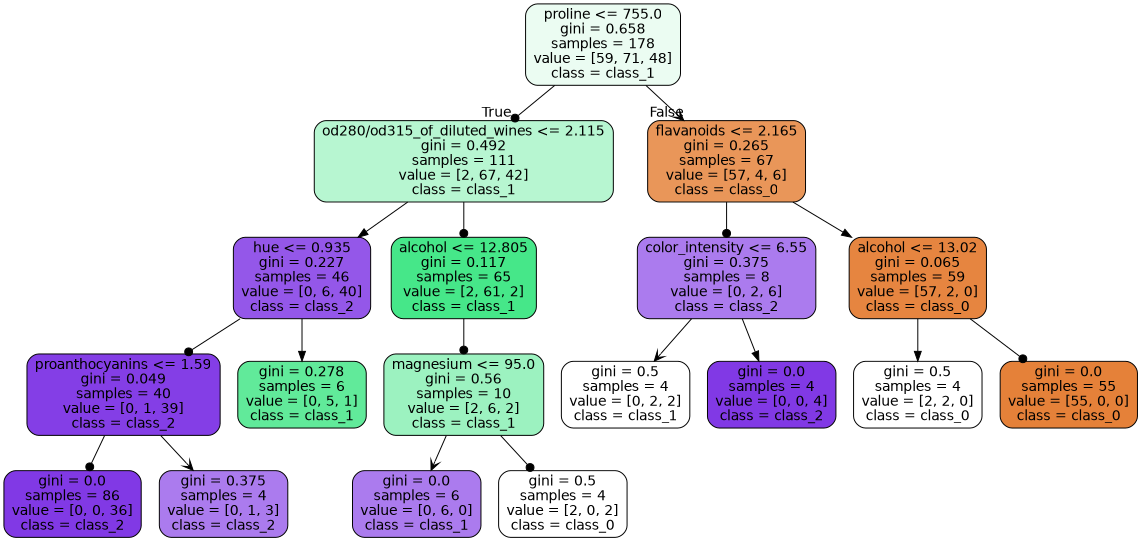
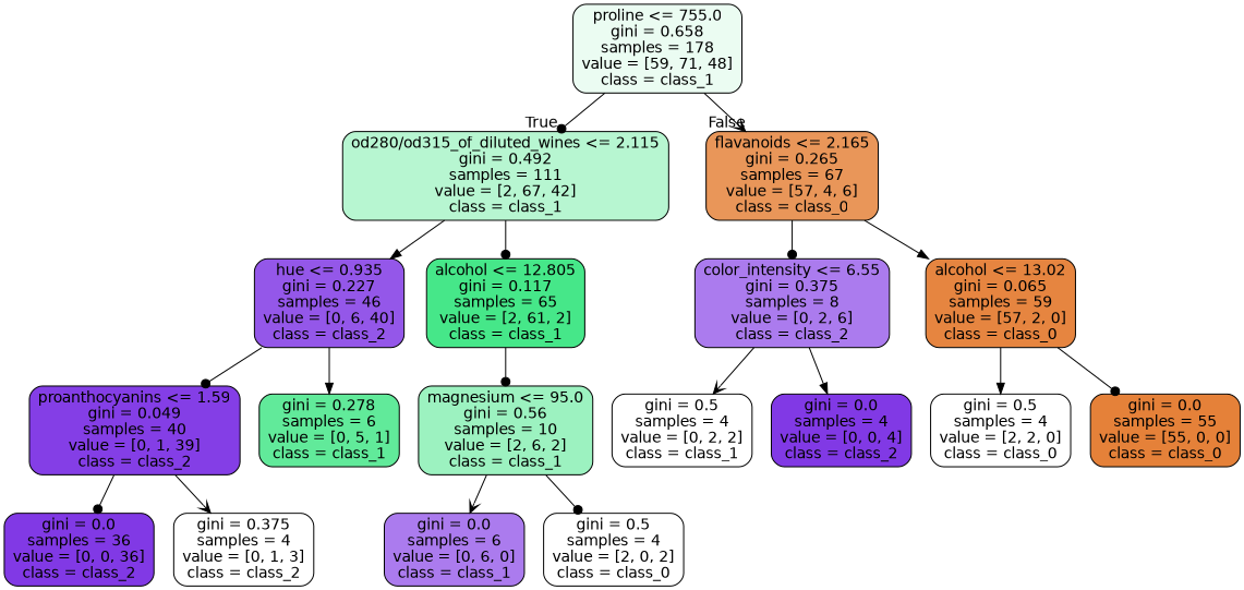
  digraph {
    node [color=black fillcolor="#ab7bee" fontname=helvetica shape=box style="filled, rounded"]
    edge [arrowhead=dot fontname=helvetica]
    n1 [fillcolor="#ebfcf2" label="proline <= 755.0\ngini = 0.658\nsamples = 178\nvalue = [59, 71, 48]\nclass = class_1"]
    n2 [fillcolor="#b7f6d1" label="od280/od315_of_diluted_wines <= 2.115\ngini = 0.492\nsamples = 111\nvalue = [2, 67, 42]\nclass = class_1"]
    n3 [fillcolor="#e99659" label="flavanoids <= 2.165\ngini = 0.265\nsamples = 67\nvalue = [57, 4, 6]\nclass = class_0"]
    n4 [fillcolor="#9457e9" label="hue <= 0.935\ngini = 0.227\nsamples = 46\nvalue = [0, 6, 40]\nclass = class_2"]
    n5 [fillcolor="#46e789" label="alcohol <= 12.805\ngini = 0.117\nsamples = 65\nvalue = [2, 61, 2]\nclass = class_1"]
    n6 [label="color_intensity <= 6.55\ngini = 0.375\nsamples = 8\nvalue = [0, 2, 6]\nclass = class_2"]
    n7 [fillcolor="#e68540" label="alcohol <= 13.02\ngini = 0.065\nsamples = 59\nvalue = [57, 2, 0]\nclass = class_0"]
    n8 [fillcolor="#843ee6" label="proanthocyanins <= 1.59\ngini = 0.049\nsamples = 40\nvalue = [0, 1, 39]\nclass = class_2"]
    n9 [fillcolor="#61ea9a" label="gini = 0.278\nsamples = 6\nvalue = [0, 5, 1]\nclass = class_1"]
    n10 [fillcolor="#9cf2c0" label="magnesium <= 95.0\ngini = 0.56\nsamples = 10\nvalue = [2, 6, 2]\nclass = class_1"]
-   n11 [fillcolor="#8139e5" label="gini = 0.0\nsamples = 86\nvalue = [0, 0, 36]\nclass = class_2"]
-   n12 [label="gini = 0.375\nsamples = 4\nvalue = [0, 1, 3]\nclass = class_2"]
+   n11 [fillcolor="#8139e5" label="gini = 0.0\nsamples = 36\nvalue = [0, 0, 36]\nclass = class_2"]
+   n12 [fillcolor="#ffffff" label="gini = 0.375\nsamples = 4\nvalue = [0, 1, 3]\nclass = class_2"]
    n13 [label="gini = 0.0\nsamples = 6\nvalue = [0, 6, 0]\nclass = class_1"]
    n14 [fillcolor="#ffffff" label="gini = 0.5\nsamples = 4\nvalue = [2, 0, 2]\nclass = class_0"]
    n15 [fillcolor="#ffffff" label="gini = 0.5\nsamples = 4\nvalue = [0, 2, 2]\nclass = class_1"]
    n16 [fillcolor="#8139e5" label="gini = 0.0\nsamples = 4\nvalue = [0, 0, 4]\nclass = class_2"]
    n17 [fillcolor="#ffffff" label="gini = 0.5\nsamples = 4\nvalue = [2, 2, 0]\nclass = class_0"]
    n18 [fillcolor="#e58139" label="gini = 0.0\nsamples = 55\nvalue = [55, 0, 0]\nclass = class_0"]
    n1 -> n2 [headlabel=True labelangle=45 labeldistance=2.5]
    n1 -> n3 [arrowhead=vee headlabel=False labelangle=-45 labeldistance=2.5]
    n2 -> n4 [arrowhead=normal]
    n2 -> n5
    n3 -> n6
    n3 -> n7 [arrowhead=normal]
    n4 -> n8
    n4 -> n9 [arrowhead=normal]
    n5 -> n10
    n6 -> n15 [arrowhead=vee]
    n6 -> n16 [arrowhead=normal]
    n7 -> n17 [arrowhead=normal]
    n7 -> n18
    n8 -> n11
    n8 -> n12 [arrowhead=vee]
    n10 -> n13 [arrowhead=vee]
    n10 -> n14
  }
